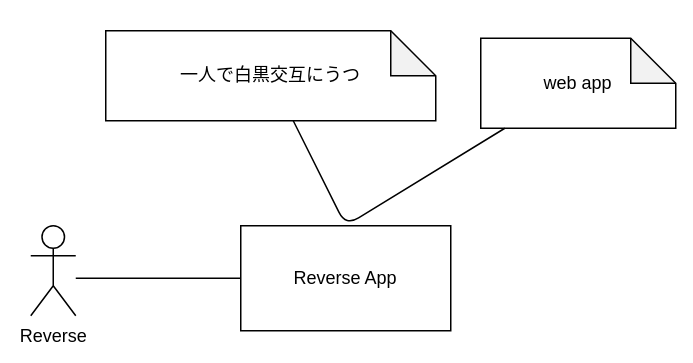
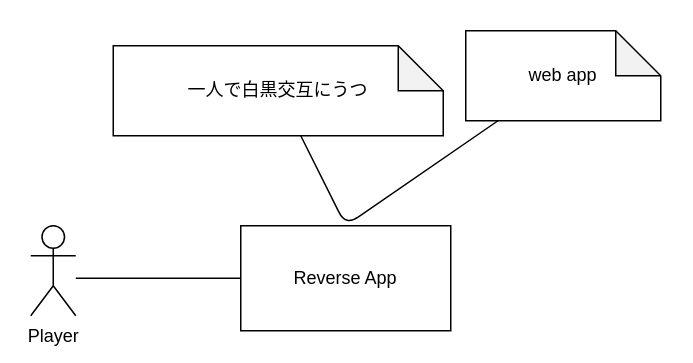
  <mxCell id="0" />
  <mxCell id="1" parent="0" />
  <mxCell id="2" value="Reverse App" style="whiteSpace=wrap;html=1;rounded=0;" vertex="1" parent="1"><mxGeometry x="160" y="150" width="140" height="70" as="geometry" /></mxCell>
- <mxCell id="3" value="Reverse" style="shape=umlActor;verticalLabelPosition=bottom;verticalAlign=top;html=1;" vertex="1" parent="1"><mxGeometry x="20" y="150" width="30" height="60" as="geometry" /></mxCell>
+ <mxCell id="3" value="Player" style="shape=umlActor;verticalLabelPosition=bottom;verticalAlign=top;html=1;" vertex="1" parent="1"><mxGeometry x="20" y="150" width="30" height="60" as="geometry" /></mxCell>
  <mxCell id="4" value="" style="line;strokeWidth=1;fillColor=none;align=left;verticalAlign=middle;spacingTop=-1;spacingLeft=3;spacingRight=3;rotatable=0;labelPosition=right;points=[];portConstraint=eastwest;strokeColor=inherit;" vertex="1" parent="1"><mxGeometry x="50" y="181" width="110" height="8" as="geometry" /></mxCell>
- <mxCell id="5" value="web app" style="shape=note;whiteSpace=wrap;html=1;backgroundOutline=1;darkOpacity=0.05;" vertex="1" parent="1"><mxGeometry x="320" y="25" width="130" height="60" as="geometry" /></mxCell>
- <mxCell id="6" value="一人で白黒交互にうつ" style="shape=note;whiteSpace=wrap;html=1;backgroundOutline=1;darkOpacity=0.05;" vertex="1" parent="1"><mxGeometry x="70" y="20" width="220" height="60" as="geometry" /></mxCell>
+ <mxCell id="5" value="web app" style="shape=note;whiteSpace=wrap;html=1;backgroundOutline=1;darkOpacity=0.05;" vertex="1" parent="1"><mxGeometry x="310" y="20" width="130" height="60" as="geometry" /></mxCell>
+ <mxCell id="6" value="一人で白黒交互にうつ" style="shape=note;whiteSpace=wrap;html=1;backgroundOutline=1;darkOpacity=0.05;" vertex="1" parent="1"><mxGeometry x="75" y="30" width="220" height="60" as="geometry" /></mxCell>
  <mxCell id="7" value="" style="endArrow=none;html=1;" edge="1" parent="1" source="6" target="5"><mxGeometry width="50" height="50" relative="1" as="geometry"><mxPoint x="350" y="240" as="sourcePoint" /><mxPoint x="400" y="190" as="targetPoint" /><Array as="points"><mxPoint x="230" y="150" /></Array></mxGeometry></mxCell>
